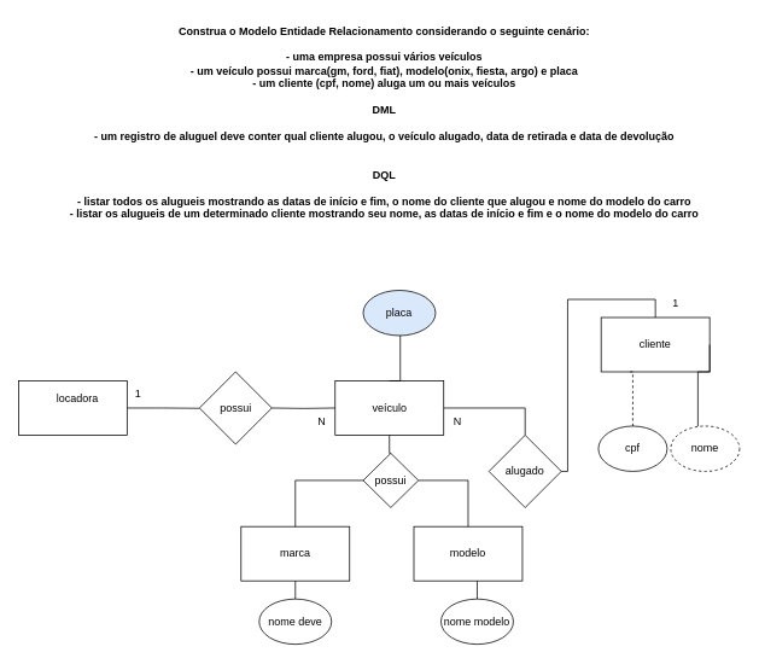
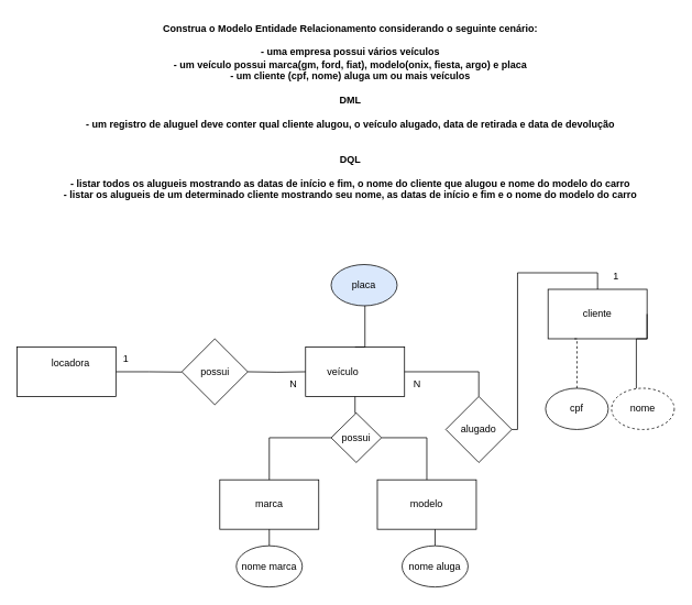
  <mxCell id="0" />
  <mxCell id="1" parent="0" />
  <mxCell id="2" value="&lt;div&gt;&lt;b&gt;Construa o Modelo Entidade Relacionamento considerando o seguinte cenário:&lt;/b&gt;&lt;/div&gt;&lt;div&gt;&lt;b&gt;&lt;br&gt;&lt;/b&gt;&lt;/div&gt;&lt;div&gt;&lt;b&gt;- uma empresa possui vários veículos&lt;/b&gt;&lt;/div&gt;&lt;div&gt;&lt;b&gt;- um veículo possui marca(gm, ford, fiat), modelo(onix, fiesta, argo) e placa&lt;/b&gt;&lt;/div&gt;&lt;div&gt;&lt;b&gt;- um cliente (cpf, nome) aluga um ou mais veículos&lt;/b&gt;&lt;/div&gt;&lt;div&gt;&lt;b&gt;&lt;br&gt;&lt;/b&gt;&lt;/div&gt;&lt;div&gt;&lt;b&gt;DML&lt;/b&gt;&lt;/div&gt;&lt;div&gt;&lt;b&gt;&lt;br&gt;&lt;/b&gt;&lt;/div&gt;&lt;div&gt;&lt;b&gt;- um registro de aluguel deve conter qual cliente alugou, o veículo alugado, data de retirada e data de devolução&lt;/b&gt;&lt;/div&gt;&lt;div&gt;&lt;b&gt;&lt;br&gt;&lt;/b&gt;&lt;/div&gt;&lt;div&gt;&lt;b&gt;&lt;br&gt;&lt;/b&gt;&lt;/div&gt;&lt;div&gt;&lt;b&gt;DQL&lt;/b&gt;&lt;/div&gt;&lt;div&gt;&lt;b&gt;&lt;br&gt;&lt;/b&gt;&lt;/div&gt;&lt;div&gt;&lt;b&gt;- listar todos os alugueis mostrando as datas de início e fim, o nome do cliente que alugou e nome do modelo do carro&lt;/b&gt;&lt;/div&gt;&lt;div&gt;&lt;b&gt;- listar os alugueis de um determinado cliente mostrando seu nome, as datas de início e fim e o nome do modelo do carro&lt;/b&gt;&lt;/div&gt;" style="text;html=1;align=center;verticalAlign=middle;resizable=0;points=[];autosize=1;strokeColor=none;fillColor=none;" parent="1" vertex="1"><mxGeometry x="64" y="20" width="720" height="230" as="geometry" /></mxCell>
  <mxCell id="3" value="" style="group" parent="1" vertex="1" connectable="0"><mxGeometry x="20" y="420" width="120" height="60" as="geometry" /></mxCell>
  <mxCell id="4" style="edgeStyle=orthogonalEdgeStyle;rounded=0;orthogonalLoop=1;jettySize=auto;html=1;exitX=1;exitY=0.5;exitDx=0;exitDy=0;endArrow=none;endFill=0;" parent="3" source="5" edge="1"><mxGeometry relative="1" as="geometry"><mxPoint x="200" y="30.353" as="targetPoint" /></mxGeometry></mxCell>
  <mxCell id="5" value="" style="rounded=0;whiteSpace=wrap;html=1;" parent="3" vertex="1"><mxGeometry width="120" height="60" as="geometry" /></mxCell>
  <mxCell id="6" value="locadora" style="text;html=1;align=center;verticalAlign=middle;resizable=0;points=[];autosize=1;strokeColor=none;fillColor=none;" parent="3" vertex="1"><mxGeometry x="30" y="5" width="70" height="30" as="geometry" /></mxCell>
  <mxCell id="7" value="" style="group" parent="1" vertex="1" connectable="0"><mxGeometry x="220" y="410" width="80" height="80" as="geometry" /></mxCell>
  <mxCell id="8" value="" style="rhombus;whiteSpace=wrap;html=1;" parent="7" vertex="1"><mxGeometry width="80" height="80" as="geometry" /></mxCell>
  <mxCell id="9" value="possui" style="text;html=1;align=center;verticalAlign=middle;resizable=0;points=[];autosize=1;strokeColor=none;fillColor=none;" parent="7" vertex="1"><mxGeometry x="10" y="25" width="60" height="30" as="geometry" /></mxCell>
  <mxCell id="10" value="" style="group" parent="1" vertex="1" connectable="0"><mxGeometry x="370" y="420" width="120" height="60" as="geometry" /></mxCell>
  <mxCell id="11" value="" style="rounded=0;whiteSpace=wrap;html=1;" parent="10" vertex="1"><mxGeometry width="120" height="60" as="geometry" /></mxCell>
- <mxCell id="12" value="veículo" style="text;html=1;align=center;verticalAlign=middle;resizable=0;points=[];autosize=1;strokeColor=none;fillColor=none;" parent="10" vertex="1"><mxGeometry x="30" y="15" width="60" height="30" as="geometry" /></mxCell>
+ <mxCell id="12" value="veículo" style="text;html=1;align=center;verticalAlign=middle;resizable=0;points=[];autosize=1;strokeColor=none;fillColor=none;" parent="10" vertex="1"><mxGeometry x="15" y="15" width="60" height="30" as="geometry" /></mxCell>
  <mxCell id="13" value="placa" style="ellipse;whiteSpace=wrap;html=1;fillColor=#dae8fc;" parent="1" vertex="1"><mxGeometry x="401" y="320" width="80" height="50" as="geometry" /></mxCell>
  <mxCell id="14" style="edgeStyle=orthogonalEdgeStyle;rounded=0;orthogonalLoop=1;jettySize=auto;html=1;entryX=0.5;entryY=1;entryDx=0;entryDy=0;endArrow=none;endFill=0;" parent="1" edge="1"><mxGeometry relative="1" as="geometry"><mxPoint x="430" y="420" as="sourcePoint" /><Array as="points"><mxPoint x="430" y="420" /><mxPoint x="442" y="420" /></Array><mxPoint x="442" y="370" as="targetPoint" /></mxGeometry></mxCell>
  <mxCell id="15" style="edgeStyle=orthogonalEdgeStyle;rounded=0;orthogonalLoop=1;jettySize=auto;html=1;entryX=0;entryY=0.5;entryDx=0;entryDy=0;endArrow=none;endFill=0;" parent="1" target="11" edge="1"><mxGeometry relative="1" as="geometry"><mxPoint x="300" y="450" as="sourcePoint" /></mxGeometry></mxCell>
  <mxCell id="16" style="edgeStyle=orthogonalEdgeStyle;rounded=0;orthogonalLoop=1;jettySize=auto;html=1;exitX=0.5;exitY=0;exitDx=0;exitDy=0;entryX=1;entryY=0.5;entryDx=0;entryDy=0;endArrow=none;endFill=0;" parent="1" source="17" target="19" edge="1"><mxGeometry relative="1" as="geometry"><Array as="points"><mxPoint x="724" y="330" /><mxPoint x="627" y="330" /><mxPoint x="627" y="520" /></Array></mxGeometry></mxCell>
  <mxCell id="17" value="cliente" style="rounded=0;whiteSpace=wrap;html=1;" parent="1" vertex="1"><mxGeometry x="664" y="350" width="120" height="60" as="geometry" /></mxCell>
  <mxCell id="18" style="edgeStyle=orthogonalEdgeStyle;rounded=0;orthogonalLoop=1;jettySize=auto;html=1;entryX=1;entryY=0.5;entryDx=0;entryDy=0;endArrow=none;endFill=0;" parent="1" source="19" target="11" edge="1"><mxGeometry relative="1" as="geometry"><Array as="points"><mxPoint x="580" y="450" /></Array></mxGeometry></mxCell>
  <mxCell id="19" value="alugado" style="rhombus;whiteSpace=wrap;html=1;" parent="1" vertex="1"><mxGeometry x="540" y="480" width="80" height="80" as="geometry" /></mxCell>
  <mxCell id="20" style="edgeStyle=orthogonalEdgeStyle;rounded=0;orthogonalLoop=1;jettySize=auto;html=1;exitX=0.5;exitY=0;exitDx=0;exitDy=0;entryX=0.25;entryY=1;entryDx=0;entryDy=0;endArrow=none;endFill=0;dashed=1;" parent="1" source="21" target="17" edge="1"><mxGeometry relative="1" as="geometry"><Array as="points"><mxPoint x="699" y="410" /></Array></mxGeometry></mxCell>
  <mxCell id="21" value="cpf" style="ellipse;whiteSpace=wrap;html=1;" parent="1" vertex="1"><mxGeometry x="661" y="470" width="76" height="50" as="geometry" /></mxCell>
  <mxCell id="22" style="edgeStyle=orthogonalEdgeStyle;rounded=0;orthogonalLoop=1;jettySize=auto;html=1;entryX=1;entryY=0.5;entryDx=0;entryDy=0;endArrow=none;endFill=0;" parent="1" source="23" target="17" edge="1"><mxGeometry relative="1" as="geometry"><Array as="points"><mxPoint x="771" y="410" /><mxPoint x="784" y="410" /></Array></mxGeometry></mxCell>
  <mxCell id="23" value="nome" style="ellipse;whiteSpace=wrap;html=1;dashed=1;" parent="1" vertex="1"><mxGeometry x="741" y="470" width="76" height="50" as="geometry" /></mxCell>
  <mxCell id="24" value="1" style="text;html=1;align=center;verticalAlign=middle;resizable=0;points=[];autosize=1;strokeColor=none;fillColor=none;" parent="1" vertex="1"><mxGeometry x="137" y="420" width="30" height="30" as="geometry" /></mxCell>
  <mxCell id="25" value="N" style="text;html=1;align=center;verticalAlign=middle;resizable=0;points=[];autosize=1;strokeColor=none;fillColor=none;" parent="1" vertex="1"><mxGeometry x="340" y="450" width="30" height="30" as="geometry" /></mxCell>
  <mxCell id="26" value="N" style="text;html=1;align=center;verticalAlign=middle;resizable=0;points=[];autosize=1;strokeColor=none;fillColor=none;" parent="1" vertex="1"><mxGeometry x="490" y="450" width="30" height="30" as="geometry" /></mxCell>
  <mxCell id="27" value="1" style="text;html=1;align=center;verticalAlign=middle;resizable=0;points=[];autosize=1;strokeColor=none;fillColor=none;" parent="1" vertex="1"><mxGeometry x="731" y="320" width="30" height="30" as="geometry" /></mxCell>
  <mxCell id="28" value="" style="group" vertex="1" connectable="0" parent="1"><mxGeometry x="266" y="581" width="311" height="130" as="geometry" /></mxCell>
  <mxCell id="29" value="marca" style="rounded=0;whiteSpace=wrap;html=1;" vertex="1" parent="28"><mxGeometry width="120" height="60" as="geometry" /></mxCell>
  <mxCell id="30" value="modelo" style="rounded=0;whiteSpace=wrap;html=1;" vertex="1" parent="28"><mxGeometry x="191" width="120" height="60" as="geometry" /></mxCell>
  <mxCell id="31" style="edgeStyle=orthogonalEdgeStyle;rounded=0;orthogonalLoop=1;jettySize=auto;html=1;exitX=0.5;exitY=0;exitDx=0;exitDy=0;entryX=0.5;entryY=1;entryDx=0;entryDy=0;endArrow=none;endFill=0;" edge="1" parent="28" source="32" target="29"><mxGeometry relative="1" as="geometry" /></mxCell>
- <mxCell id="32" value="nome deve" style="ellipse;whiteSpace=wrap;html=1;" vertex="1" parent="28"><mxGeometry x="20" y="80" width="80" height="50" as="geometry" /></mxCell>
+ <mxCell id="32" value="nome marca" style="ellipse;whiteSpace=wrap;html=1;" vertex="1" parent="28"><mxGeometry x="20" y="80" width="80" height="50" as="geometry" /></mxCell>
  <mxCell id="33" style="edgeStyle=orthogonalEdgeStyle;rounded=0;orthogonalLoop=1;jettySize=auto;html=1;exitX=0.5;exitY=0;exitDx=0;exitDy=0;endArrow=none;endFill=0;" edge="1" parent="28" source="34"><mxGeometry relative="1" as="geometry"><mxPoint x="261" y="60" as="targetPoint" /></mxGeometry></mxCell>
- <mxCell id="34" value="nome modelo" style="ellipse;whiteSpace=wrap;html=1;" vertex="1" parent="28"><mxGeometry x="221" y="80" width="80" height="50" as="geometry" /></mxCell>
+ <mxCell id="34" value="nome aluga" style="ellipse;whiteSpace=wrap;html=1;" vertex="1" parent="28"><mxGeometry x="221" y="80" width="80" height="50" as="geometry" /></mxCell>
  <mxCell id="35" style="edgeStyle=orthogonalEdgeStyle;rounded=0;orthogonalLoop=1;jettySize=auto;html=1;exitX=0.5;exitY=0;exitDx=0;exitDy=0;entryX=0.5;entryY=1;entryDx=0;entryDy=0;endArrow=none;endFill=0;" edge="1" parent="1" source="36" target="11"><mxGeometry relative="1" as="geometry" /></mxCell>
  <mxCell id="36" value="possui" style="rhombus;whiteSpace=wrap;html=1;" vertex="1" parent="1"><mxGeometry x="401" y="500" width="61" height="60" as="geometry" /></mxCell>
  <mxCell id="37" style="edgeStyle=orthogonalEdgeStyle;rounded=0;orthogonalLoop=1;jettySize=auto;html=1;exitX=0.5;exitY=0;exitDx=0;exitDy=0;entryX=0;entryY=0.5;entryDx=0;entryDy=0;endArrow=none;endFill=0;" edge="1" parent="1" source="29" target="36"><mxGeometry relative="1" as="geometry" /></mxCell>
  <mxCell id="38" style="edgeStyle=orthogonalEdgeStyle;rounded=0;orthogonalLoop=1;jettySize=auto;html=1;exitX=0.5;exitY=0;exitDx=0;exitDy=0;entryX=1;entryY=0.5;entryDx=0;entryDy=0;endArrow=none;endFill=0;" edge="1" parent="1" source="30" target="36"><mxGeometry relative="1" as="geometry" /></mxCell>
